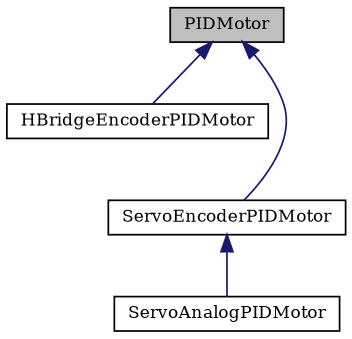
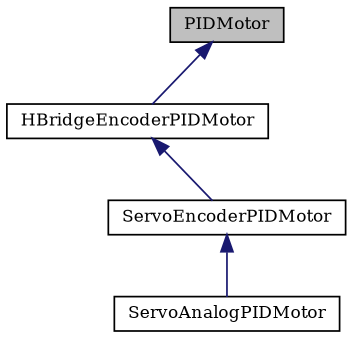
  digraph {
    fontname="DejaVu Serif"
    node [color=black fillcolor=white fontname="DejaVu Serif" fontsize=10 shape=record style=filled]
    edge [color=midnightblue dir=back fontname="DejaVu Serif" fontsize=10 labelfontname=Helvetica labelfontsize=10 style=solid]
    n1 [fillcolor=grey75 fontcolor=black height=0.2 label=PIDMotor width=0.4]
    n2 [height=0.2 label=HBridgeEncoderPIDMotor width=0.4]
    n3 [height=0.2 label=ServoEncoderPIDMotor width=0.4]
    n4 [height=0.2 label=ServoAnalogPIDMotor width=0.4]
    n1 -> n2
-   n1 -> n3
+   n2 -> n3
    n3 -> n4
  }
